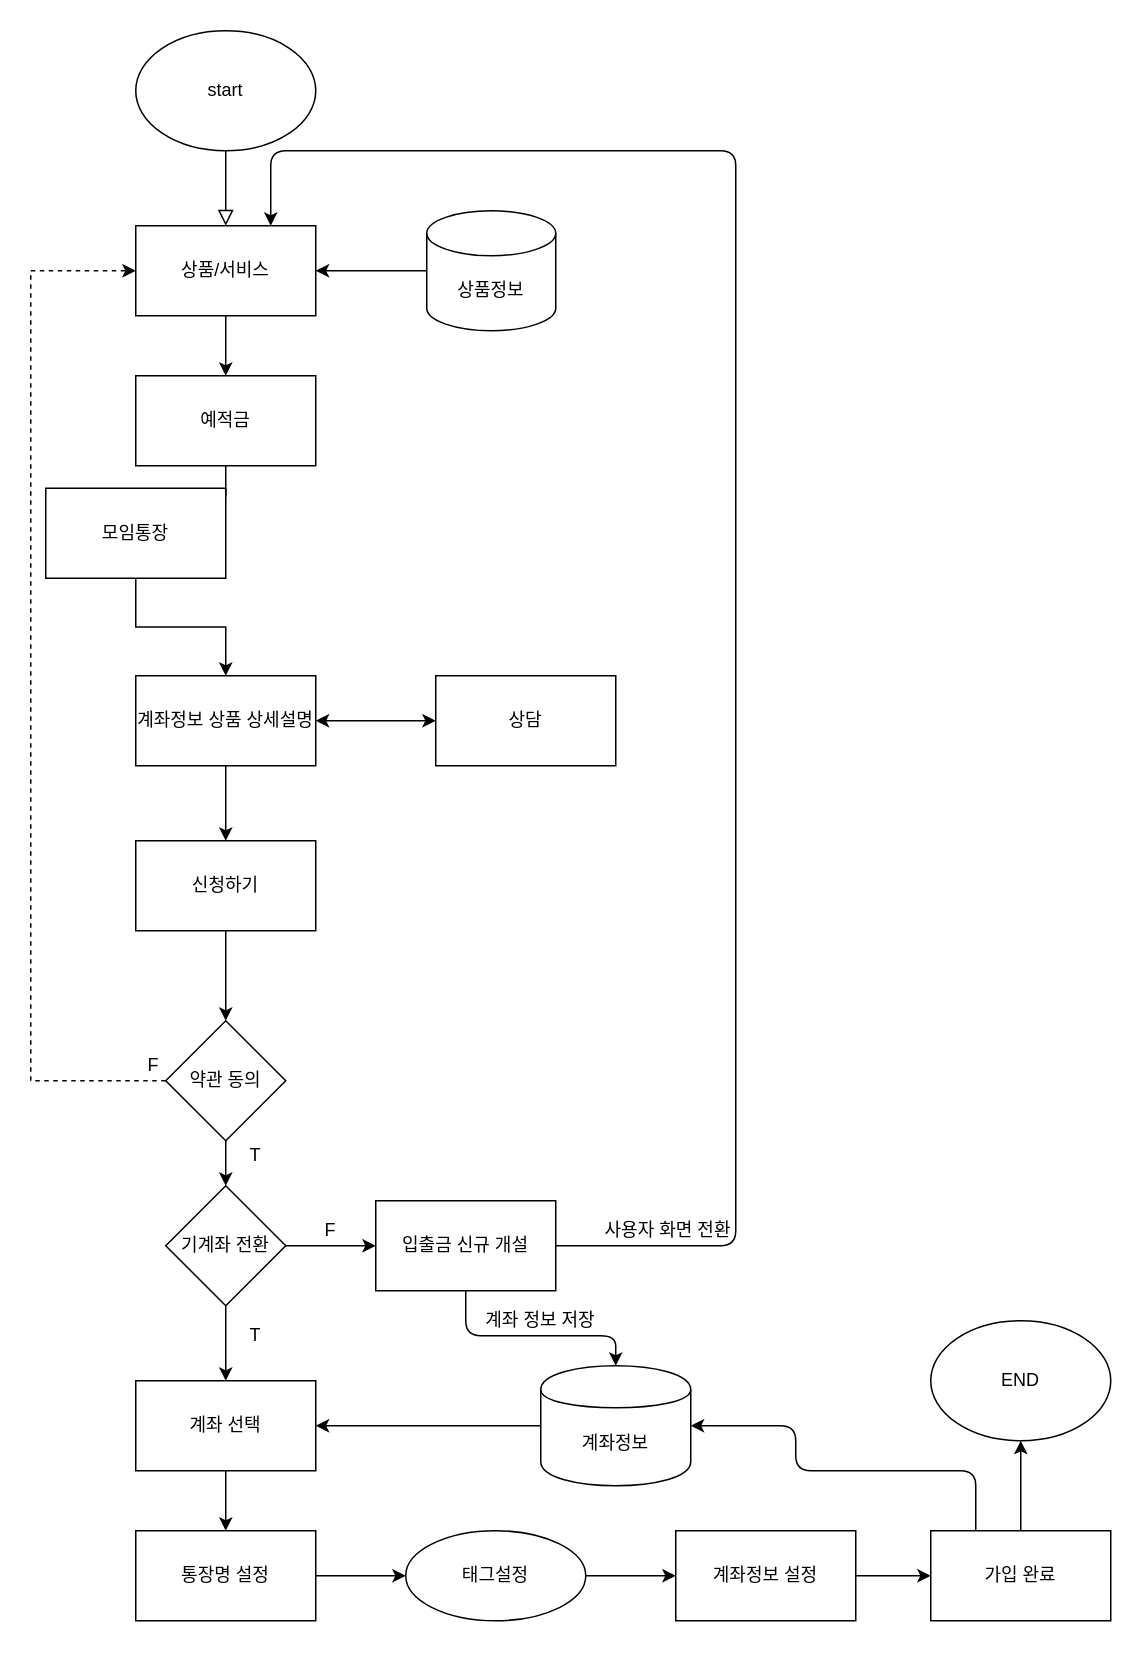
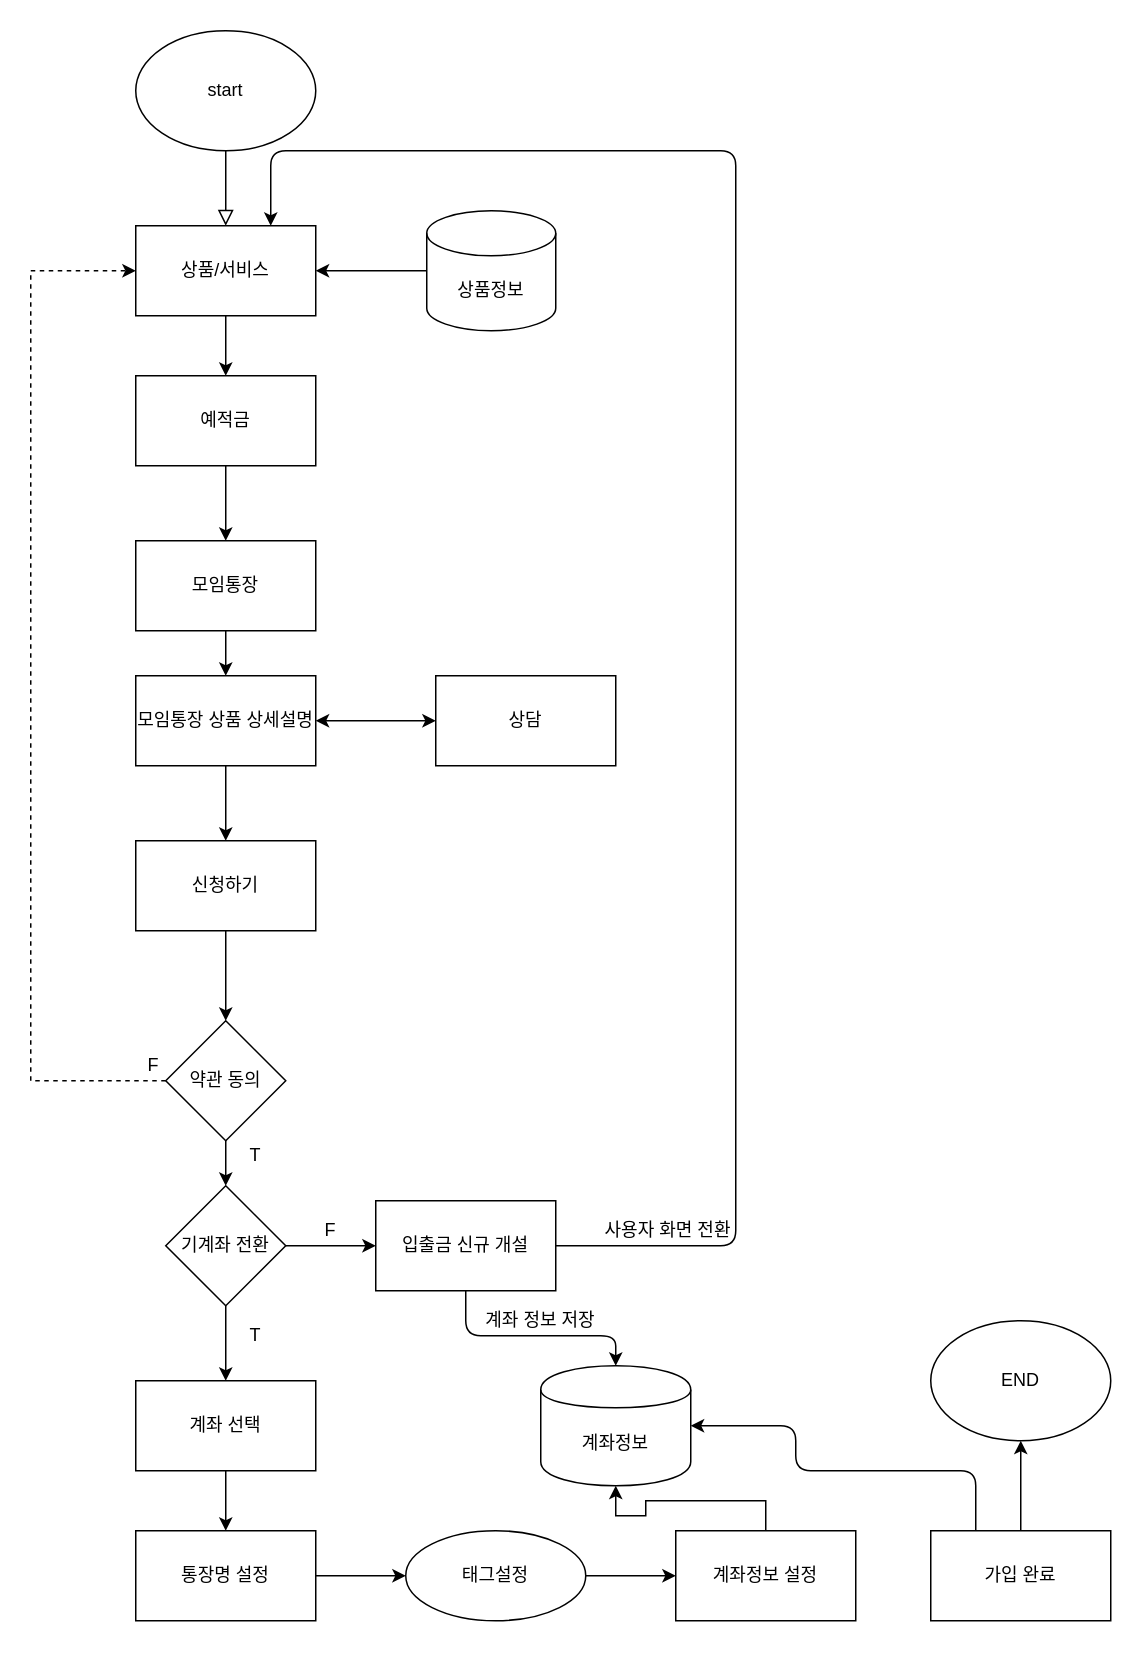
  <mxCell id="0" />
  <mxCell id="1" parent="0" />
  <mxCell id="2" value="" style="rounded=0;html=1;jettySize=auto;orthogonalLoop=1;fontSize=11;endArrow=block;endFill=0;endSize=8;strokeWidth=1;shadow=0;labelBackgroundColor=none;edgeStyle=orthogonalEdgeStyle;" parent="1" edge="1"><mxGeometry relative="1" as="geometry"><mxPoint x="150" y="100" as="sourcePoint" /><mxPoint x="150" y="150" as="targetPoint" /></mxGeometry></mxCell>
  <mxCell id="3" value="상품/서비스" style="rounded=0;whiteSpace=wrap;html=1;" vertex="1" parent="1"><mxGeometry x="90" y="150" width="120" height="60" as="geometry" /></mxCell>
  <mxCell id="4" value="" style="edgeStyle=orthogonalEdgeStyle;rounded=0;orthogonalLoop=1;jettySize=auto;html=1;" edge="1" parent="1" source="5" target="8"><mxGeometry relative="1" as="geometry" /></mxCell>
  <mxCell id="5" value="예적금" style="rounded=0;whiteSpace=wrap;html=1;" vertex="1" parent="1"><mxGeometry x="90" y="250" width="120" height="60" as="geometry" /></mxCell>
  <mxCell id="6" value="start" style="ellipse;whiteSpace=wrap;html=1;" vertex="1" parent="1"><mxGeometry x="90" y="20" width="120" height="80" as="geometry" /></mxCell>
  <mxCell id="7" value="" style="edgeStyle=orthogonalEdgeStyle;rounded=0;orthogonalLoop=1;jettySize=auto;html=1;" edge="1" parent="1" source="8" target="10"><mxGeometry relative="1" as="geometry" /></mxCell>
- <mxCell id="8" value="모임통장" style="rounded=0;whiteSpace=wrap;html=1;" vertex="1" parent="1"><mxGeometry x="30" y="325" width="120" height="60" as="geometry" /></mxCell>
+ <mxCell id="8" value="모임통장" style="rounded=0;whiteSpace=wrap;html=1;" vertex="1" parent="1"><mxGeometry x="90" y="360" width="120" height="60" as="geometry" /></mxCell>
  <mxCell id="9" value="" style="edgeStyle=orthogonalEdgeStyle;rounded=0;orthogonalLoop=1;jettySize=auto;html=1;" edge="1" parent="1" source="10"><mxGeometry relative="1" as="geometry"><mxPoint x="150" y="560" as="targetPoint" /></mxGeometry></mxCell>
- <mxCell id="10" value="계좌정보 상품 상세설명" style="rounded=0;whiteSpace=wrap;html=1;" vertex="1" parent="1"><mxGeometry x="90" y="450" width="120" height="60" as="geometry" /></mxCell>
+ <mxCell id="10" value="모임통장 상품 상세설명" style="rounded=0;whiteSpace=wrap;html=1;" vertex="1" parent="1"><mxGeometry x="90" y="450" width="120" height="60" as="geometry" /></mxCell>
  <mxCell id="11" value="" style="edgeStyle=orthogonalEdgeStyle;rounded=0;orthogonalLoop=1;jettySize=auto;html=1;entryX=0.5;entryY=0;entryDx=0;entryDy=0;" edge="1" parent="1"><mxGeometry relative="1" as="geometry"><mxPoint x="150" y="740" as="sourcePoint" /><mxPoint x="150" y="790" as="targetPoint" /></mxGeometry></mxCell>
  <mxCell id="12" value="" style="edgeStyle=orthogonalEdgeStyle;rounded=0;orthogonalLoop=1;jettySize=auto;html=1;" edge="1" parent="1" source="13" target="15"><mxGeometry relative="1" as="geometry" /></mxCell>
  <mxCell id="13" value="통장명 설정" style="rounded=0;whiteSpace=wrap;html=1;" vertex="1" parent="1"><mxGeometry x="90" y="1020" width="120" height="60" as="geometry" /></mxCell>
  <mxCell id="14" value="" style="edgeStyle=orthogonalEdgeStyle;rounded=0;orthogonalLoop=1;jettySize=auto;html=1;" edge="1" parent="1" source="15" target="17"><mxGeometry relative="1" as="geometry" /></mxCell>
  <mxCell id="15" value="태그설정" style="ellipse;whiteSpace=wrap;html=1;" vertex="1" parent="1"><mxGeometry x="270" y="1020" width="120" height="60" as="geometry" /></mxCell>
- <mxCell id="16" value="" style="edgeStyle=orthogonalEdgeStyle;rounded=0;orthogonalLoop=1;jettySize=auto;html=1;" edge="1" parent="1" source="17" target="18"><mxGeometry relative="1" as="geometry" /></mxCell>
+ <mxCell id="16" value="" style="edgeStyle=orthogonalEdgeStyle;rounded=0;orthogonalLoop=1;jettySize=auto;html=1;" edge="1" parent="1" source="17" target="31"><mxGeometry relative="1" as="geometry" /></mxCell>
  <mxCell id="17" value="계좌정보 설정" style="rounded=0;whiteSpace=wrap;html=1;" vertex="1" parent="1"><mxGeometry x="450" y="1020" width="120" height="60" as="geometry" /></mxCell>
  <mxCell id="18" value="가입 완료" style="rounded=0;whiteSpace=wrap;html=1;" vertex="1" parent="1"><mxGeometry x="620" y="1020" width="120" height="60" as="geometry" /></mxCell>
  <mxCell id="19" value="" style="endArrow=classic;html=1;exitX=0.5;exitY=1;exitDx=0;exitDy=0;entryX=0.5;entryY=0;entryDx=0;entryDy=0;" edge="1" parent="1" source="3" target="5"><mxGeometry width="50" height="50" relative="1" as="geometry"><mxPoint x="250" y="400" as="sourcePoint" /><mxPoint x="300" y="350" as="targetPoint" /></mxGeometry></mxCell>
  <mxCell id="20" value="" style="edgeStyle=orthogonalEdgeStyle;rounded=0;orthogonalLoop=1;jettySize=auto;html=1;entryX=0.5;entryY=0;entryDx=0;entryDy=0;exitX=0.5;exitY=1;exitDx=0;exitDy=0;" edge="1" parent="1" source="42"><mxGeometry relative="1" as="geometry"><mxPoint x="150" y="640" as="sourcePoint" /><mxPoint x="150" y="680" as="targetPoint" /></mxGeometry></mxCell>
  <mxCell id="21" value="상담" style="whiteSpace=wrap;html=1;rounded=0;" vertex="1" parent="1"><mxGeometry x="290" y="450" width="120" height="60" as="geometry" /></mxCell>
  <mxCell id="22" value="입출금 신규 개설" style="whiteSpace=wrap;html=1;" vertex="1" parent="1"><mxGeometry x="250" y="800" width="120" height="60" as="geometry" /></mxCell>
  <mxCell id="23" value="" style="edgeStyle=orthogonalEdgeStyle;rounded=0;orthogonalLoop=1;jettySize=auto;html=1;" edge="1" parent="1" source="24"><mxGeometry relative="1" as="geometry"><mxPoint x="250" y="830" as="targetPoint" /></mxGeometry></mxCell>
  <mxCell id="24" value="기계좌 전환" style="rhombus;whiteSpace=wrap;html=1;" vertex="1" parent="1"><mxGeometry x="110" y="790" width="80" height="80" as="geometry" /></mxCell>
  <mxCell id="25" value="F" style="text;html=1;strokeColor=none;fillColor=none;align=center;verticalAlign=middle;whiteSpace=wrap;rounded=0;" vertex="1" parent="1"><mxGeometry x="200" y="810" width="40" height="20" as="geometry" /></mxCell>
  <mxCell id="26" value="" style="endArrow=classic;html=1;exitX=1;exitY=0.5;exitDx=0;exitDy=0;entryX=0.75;entryY=0;entryDx=0;entryDy=0;" edge="1" parent="1" source="22" target="3"><mxGeometry width="50" height="50" relative="1" as="geometry"><mxPoint x="290" y="690" as="sourcePoint" /><mxPoint x="210" y="110" as="targetPoint" /><Array as="points"><mxPoint x="490" y="830" /><mxPoint x="490" y="100" /><mxPoint x="180" y="100" /></Array></mxGeometry></mxCell>
  <mxCell id="27" value="" style="edgeStyle=orthogonalEdgeStyle;rounded=0;orthogonalLoop=1;jettySize=auto;html=1;entryX=0;entryY=0.5;entryDx=0;entryDy=0;dashed=1;" edge="1" parent="1" source="28" target="3"><mxGeometry relative="1" as="geometry"><mxPoint x="10" y="180" as="targetPoint" /><Array as="points"><mxPoint x="20" y="720" /><mxPoint x="20" y="180" /></Array></mxGeometry></mxCell>
  <mxCell id="28" value="약관 동의" style="rhombus;whiteSpace=wrap;html=1;" vertex="1" parent="1"><mxGeometry x="110" y="680" width="80" height="80" as="geometry" /></mxCell>
  <mxCell id="29" value="" style="edgeStyle=orthogonalEdgeStyle;rounded=0;orthogonalLoop=1;jettySize=auto;html=1;exitX=0.5;exitY=0;exitDx=0;exitDy=0;" edge="1" parent="1" source="18" target="30"><mxGeometry relative="1" as="geometry"><mxPoint x="680" y="870" as="sourcePoint" /></mxGeometry></mxCell>
  <mxCell id="30" value="END" style="ellipse;whiteSpace=wrap;html=1;rounded=0;" vertex="1" parent="1"><mxGeometry x="620" y="880" width="120" height="80" as="geometry" /></mxCell>
  <mxCell id="31" value="계좌정보" style="shape=cylinder;whiteSpace=wrap;html=1;boundedLbl=1;backgroundOutline=1;" vertex="1" parent="1"><mxGeometry x="360" y="910" width="100" height="80" as="geometry" /></mxCell>
  <mxCell id="32" value="T" style="text;html=1;strokeColor=none;fillColor=none;align=center;verticalAlign=middle;whiteSpace=wrap;rounded=0;" vertex="1" parent="1"><mxGeometry x="150" y="880" width="40" height="20" as="geometry" /></mxCell>
  <mxCell id="33" value="T" style="text;html=1;strokeColor=none;fillColor=none;align=center;verticalAlign=middle;whiteSpace=wrap;rounded=0;" vertex="1" parent="1"><mxGeometry x="150" y="760" width="40" height="20" as="geometry" /></mxCell>
  <mxCell id="34" value="F" style="text;html=1;strokeColor=none;fillColor=none;align=center;verticalAlign=middle;whiteSpace=wrap;rounded=0;" vertex="1" parent="1"><mxGeometry x="82" y="700" width="40" height="20" as="geometry" /></mxCell>
  <mxCell id="35" value="" style="edgeStyle=orthogonalEdgeStyle;rounded=0;orthogonalLoop=1;jettySize=auto;html=1;" edge="1" parent="1" source="36" target="3"><mxGeometry relative="1" as="geometry" /></mxCell>
  <mxCell id="36" value="상품정보" style="shape=cylinder3;whiteSpace=wrap;html=1;boundedLbl=1;backgroundOutline=1;size=15;" vertex="1" parent="1"><mxGeometry x="284" y="140" width="86" height="80" as="geometry" /></mxCell>
  <mxCell id="37" value="" style="endArrow=classic;html=1;exitX=0.5;exitY=1;exitDx=0;exitDy=0;" edge="1" parent="1" source="24"><mxGeometry width="50" height="50" relative="1" as="geometry"><mxPoint x="330" y="740" as="sourcePoint" /><mxPoint x="150" y="920" as="targetPoint" /></mxGeometry></mxCell>
  <mxCell id="38" value="" style="edgeStyle=orthogonalEdgeStyle;rounded=0;orthogonalLoop=1;jettySize=auto;html=1;" edge="1" parent="1" source="39" target="13"><mxGeometry relative="1" as="geometry" /></mxCell>
  <mxCell id="39" value="계좌 선택" style="rounded=0;whiteSpace=wrap;html=1;" vertex="1" parent="1"><mxGeometry x="90" y="920" width="120" height="60" as="geometry" /></mxCell>
- <mxCell id="40" value="" style="endArrow=classic;html=1;exitX=0;exitY=0.5;exitDx=0;exitDy=0;entryX=1;entryY=0.5;entryDx=0;entryDy=0;" edge="1" parent="1" source="31" target="39"><mxGeometry width="50" height="50" relative="1" as="geometry"><mxPoint x="330" y="810" as="sourcePoint" /><mxPoint x="380" y="760" as="targetPoint" /></mxGeometry></mxCell>
  <mxCell id="41" value="" style="endArrow=classic;html=1;exitX=0.25;exitY=0;exitDx=0;exitDy=0;entryX=1;entryY=0.5;entryDx=0;entryDy=0;" edge="1" parent="1" source="18" target="31"><mxGeometry width="50" height="50" relative="1" as="geometry"><mxPoint x="320" y="950" as="sourcePoint" /><mxPoint x="370" y="900" as="targetPoint" /><Array as="points"><mxPoint x="650" y="980" /><mxPoint x="530" y="980" /><mxPoint x="530" y="950" /></Array></mxGeometry></mxCell>
  <mxCell id="42" value="신청하기" style="rounded=0;whiteSpace=wrap;html=1;" vertex="1" parent="1"><mxGeometry x="90" y="560" width="120" height="60" as="geometry" /></mxCell>
  <mxCell id="43" value="" style="endArrow=classic;html=1;entryX=0.5;entryY=0;entryDx=0;entryDy=0;exitX=0.5;exitY=1;exitDx=0;exitDy=0;" edge="1" parent="1" source="22" target="31"><mxGeometry width="50" height="50" relative="1" as="geometry"><mxPoint x="320" y="850" as="sourcePoint" /><mxPoint x="370" y="800" as="targetPoint" /><Array as="points"><mxPoint x="310" y="890" /><mxPoint x="410" y="890" /></Array></mxGeometry></mxCell>
  <mxCell id="44" value="계좌 정보 저장" style="text;html=1;strokeColor=none;fillColor=none;align=center;verticalAlign=middle;whiteSpace=wrap;rounded=0;" vertex="1" parent="1"><mxGeometry x="320" y="870" width="80" height="20" as="geometry" /></mxCell>
  <mxCell id="45" value="사용자 화면 전환" style="text;html=1;strokeColor=none;fillColor=none;align=center;verticalAlign=middle;whiteSpace=wrap;rounded=0;" vertex="1" parent="1"><mxGeometry x="400" y="810" width="90" height="20" as="geometry" /></mxCell>
  <mxCell id="46" value="" style="endArrow=classic;startArrow=classic;html=1;exitX=1;exitY=0.5;exitDx=0;exitDy=0;" edge="1" parent="1" source="10"><mxGeometry width="50" height="50" relative="1" as="geometry"><mxPoint x="310" y="530" as="sourcePoint" /><mxPoint x="290" y="480" as="targetPoint" /></mxGeometry></mxCell>
